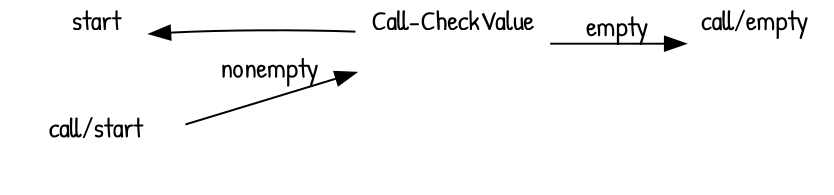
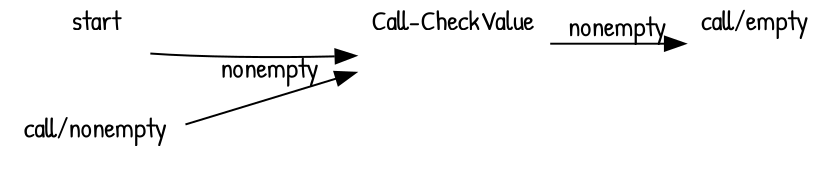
  digraph {
    fontname="Patrick Hand"
    rankdir=LR
    node [color=white fontname="Patrick Hand" labelloc=t shape=plaintext style=filled]
    edge [fontname="Patrick Hand"]
    n1 [label=start]
    n2 [label="Call-CheckValue"]
    n3 [label="call/empty"]
-   n4 [label="call/start"]
-   n2 -> n1
-   n2 -> n3 [label=empty]
+   n4 [label="call/nonempty"]
+   n1 -> n2
+   n2 -> n3 [label=nonempty]
    n4 -> n2 [label=nonempty]
  }
